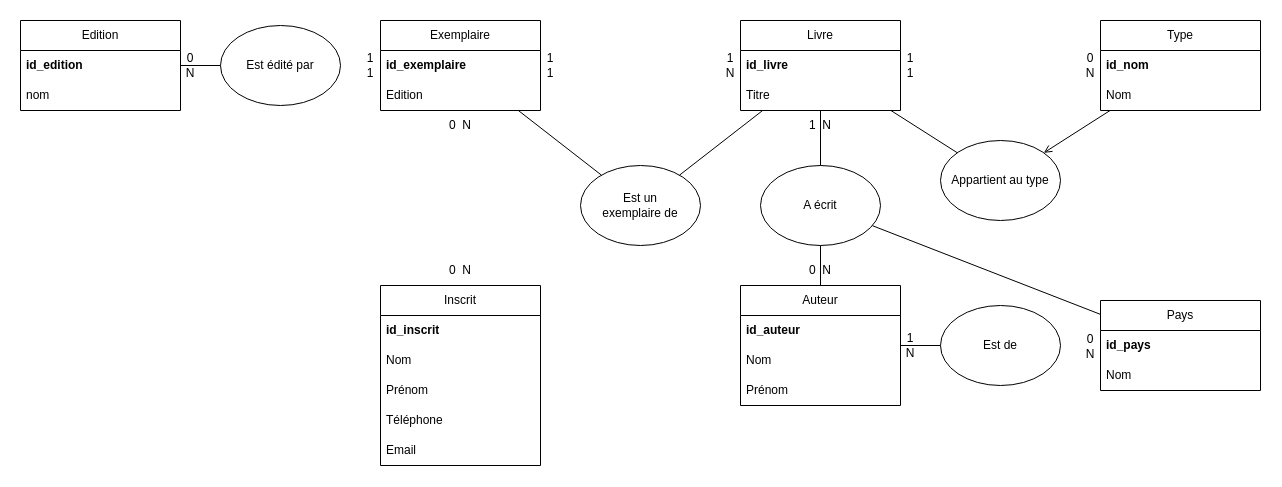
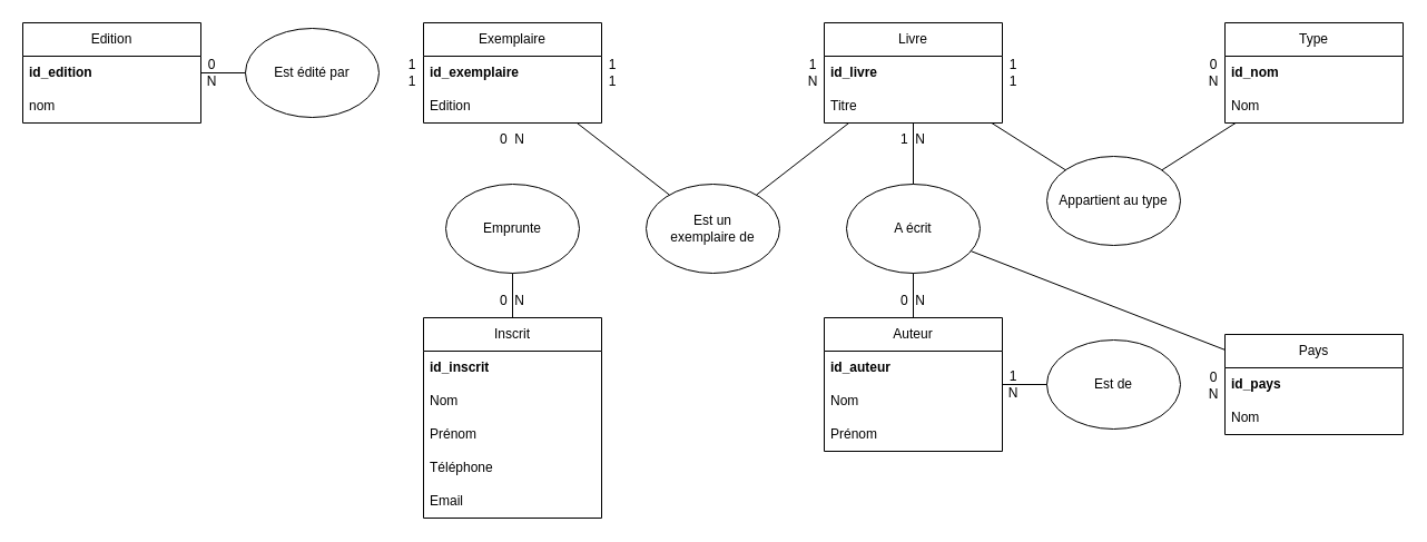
  <mxCell id="0" />
  <mxCell id="1" parent="0" />
  <mxCell id="2" value="Livre" style="swimlane;fontStyle=0;childLayout=stackLayout;horizontal=1;startSize=30;horizontalStack=0;resizeParent=1;resizeParentMax=0;resizeLast=0;collapsible=1;marginBottom=0;whiteSpace=wrap;html=1;" parent="1" vertex="1"><mxGeometry x="740" y="20" width="160" height="90" as="geometry" /></mxCell>
  <mxCell id="3" value="&lt;b&gt;id_livre&lt;/b&gt;" style="text;strokeColor=none;fillColor=none;align=left;verticalAlign=middle;spacingLeft=4;spacingRight=4;overflow=hidden;points=[[0,0.5],[1,0.5]];portConstraint=eastwest;rotatable=0;whiteSpace=wrap;html=1;" parent="2" vertex="1"><mxGeometry y="30" width="160" height="30" as="geometry" /></mxCell>
  <mxCell id="4" value="Titre" style="text;strokeColor=none;fillColor=none;align=left;verticalAlign=middle;spacingLeft=4;spacingRight=4;overflow=hidden;points=[[0,0.5],[1,0.5]];portConstraint=eastwest;rotatable=0;whiteSpace=wrap;html=1;" parent="2" vertex="1"><mxGeometry y="60" width="160" height="30" as="geometry" /></mxCell>
  <mxCell id="5" value="Inscrit" style="swimlane;fontStyle=0;childLayout=stackLayout;horizontal=1;startSize=30;horizontalStack=0;resizeParent=1;resizeParentMax=0;resizeLast=0;collapsible=1;marginBottom=0;whiteSpace=wrap;html=1;" parent="1" vertex="1"><mxGeometry x="380" y="285" width="160" height="180" as="geometry" /></mxCell>
  <mxCell id="6" value="&lt;b&gt;id_inscrit&lt;/b&gt;" style="text;strokeColor=none;fillColor=none;align=left;verticalAlign=middle;spacingLeft=4;spacingRight=4;overflow=hidden;points=[[0,0.5],[1,0.5]];portConstraint=eastwest;rotatable=0;whiteSpace=wrap;html=1;" parent="5" vertex="1"><mxGeometry y="30" width="160" height="30" as="geometry" /></mxCell>
  <mxCell id="7" value="Nom" style="text;strokeColor=none;fillColor=none;align=left;verticalAlign=middle;spacingLeft=4;spacingRight=4;overflow=hidden;points=[[0,0.5],[1,0.5]];portConstraint=eastwest;rotatable=0;whiteSpace=wrap;html=1;" parent="5" vertex="1"><mxGeometry y="60" width="160" height="30" as="geometry" /></mxCell>
  <mxCell id="8" value="Prénom" style="text;strokeColor=none;fillColor=none;align=left;verticalAlign=middle;spacingLeft=4;spacingRight=4;overflow=hidden;points=[[0,0.5],[1,0.5]];portConstraint=eastwest;rotatable=0;whiteSpace=wrap;html=1;" parent="5" vertex="1"><mxGeometry y="90" width="160" height="30" as="geometry" /></mxCell>
  <mxCell id="9" value="Téléphone" style="text;strokeColor=none;fillColor=none;align=left;verticalAlign=middle;spacingLeft=4;spacingRight=4;overflow=hidden;points=[[0,0.5],[1,0.5]];portConstraint=eastwest;rotatable=0;whiteSpace=wrap;html=1;" parent="5" vertex="1"><mxGeometry y="120" width="160" height="30" as="geometry" /></mxCell>
  <mxCell id="10" value="Email" style="text;strokeColor=none;fillColor=none;align=left;verticalAlign=middle;spacingLeft=4;spacingRight=4;overflow=hidden;points=[[0,0.5],[1,0.5]];portConstraint=eastwest;rotatable=0;whiteSpace=wrap;html=1;" parent="5" vertex="1"><mxGeometry y="150" width="160" height="30" as="geometry" /></mxCell>
  <mxCell id="11" value="Auteur" style="swimlane;fontStyle=0;childLayout=stackLayout;horizontal=1;startSize=30;horizontalStack=0;resizeParent=1;resizeParentMax=0;resizeLast=0;collapsible=1;marginBottom=0;whiteSpace=wrap;html=1;" parent="1" vertex="1"><mxGeometry x="740" y="285" width="160" height="120" as="geometry" /></mxCell>
  <mxCell id="12" value="&lt;b&gt;id_auteur&lt;/b&gt;" style="text;strokeColor=none;fillColor=none;align=left;verticalAlign=middle;spacingLeft=4;spacingRight=4;overflow=hidden;points=[[0,0.5],[1,0.5]];portConstraint=eastwest;rotatable=0;whiteSpace=wrap;html=1;" parent="11" vertex="1"><mxGeometry y="30" width="160" height="30" as="geometry" /></mxCell>
  <mxCell id="13" value="Nom" style="text;strokeColor=none;fillColor=none;align=left;verticalAlign=middle;spacingLeft=4;spacingRight=4;overflow=hidden;points=[[0,0.5],[1,0.5]];portConstraint=eastwest;rotatable=0;whiteSpace=wrap;html=1;" parent="11" vertex="1"><mxGeometry y="60" width="160" height="30" as="geometry" /></mxCell>
  <mxCell id="14" value="Prénom" style="text;strokeColor=none;fillColor=none;align=left;verticalAlign=middle;spacingLeft=4;spacingRight=4;overflow=hidden;points=[[0,0.5],[1,0.5]];portConstraint=eastwest;rotatable=0;whiteSpace=wrap;html=1;" parent="11" vertex="1"><mxGeometry y="90" width="160" height="30" as="geometry" /></mxCell>
  <mxCell id="15" value="Exemplaire" style="swimlane;fontStyle=0;childLayout=stackLayout;horizontal=1;startSize=30;horizontalStack=0;resizeParent=1;resizeParentMax=0;resizeLast=0;collapsible=1;marginBottom=0;whiteSpace=wrap;html=1;" parent="1" vertex="1"><mxGeometry x="380" y="20" width="160" height="90" as="geometry" /></mxCell>
  <mxCell id="16" value="&lt;b&gt;id_exemplaire&lt;/b&gt;" style="text;strokeColor=none;fillColor=none;align=left;verticalAlign=middle;spacingLeft=4;spacingRight=4;overflow=hidden;points=[[0,0.5],[1,0.5]];portConstraint=eastwest;rotatable=0;whiteSpace=wrap;html=1;" parent="15" vertex="1"><mxGeometry y="30" width="160" height="30" as="geometry" /></mxCell>
  <mxCell id="17" value="Edition" style="text;strokeColor=none;fillColor=none;align=left;verticalAlign=middle;spacingLeft=4;spacingRight=4;overflow=hidden;points=[[0,0.5],[1,0.5]];portConstraint=eastwest;rotatable=0;whiteSpace=wrap;html=1;" parent="15" vertex="1"><mxGeometry y="60" width="160" height="30" as="geometry" /></mxCell>
  <mxCell id="18" value="A écrit" style="ellipse;whiteSpace=wrap;html=1;" parent="1" vertex="1"><mxGeometry x="760" y="165" width="120" height="80" as="geometry" /></mxCell>
  <mxCell id="19" value="" style="endArrow=none;html=1;rounded=0;" parent="1" source="11" target="18" edge="1"><mxGeometry width="50" height="50" relative="1" as="geometry"><mxPoint x="770" y="255" as="sourcePoint" /><mxPoint x="830" y="195" as="targetPoint" /></mxGeometry></mxCell>
  <mxCell id="20" value="" style="endArrow=none;html=1;rounded=0;" parent="1" source="18" target="2" edge="1"><mxGeometry width="50" height="50" relative="1" as="geometry"><mxPoint x="770" y="255" as="sourcePoint" /><mxPoint x="820" y="205" as="targetPoint" /></mxGeometry></mxCell>
  <mxCell id="21" value="0&amp;nbsp; N" style="text;html=1;align=center;verticalAlign=middle;whiteSpace=wrap;rounded=0;" parent="1" vertex="1"><mxGeometry x="790" y="255" width="60" height="30" as="geometry" /></mxCell>
  <mxCell id="22" value="1&amp;nbsp; N" style="text;html=1;align=center;verticalAlign=middle;whiteSpace=wrap;rounded=0;" parent="1" vertex="1"><mxGeometry x="790" y="110" width="60" height="30" as="geometry" /></mxCell>
  <mxCell id="23" value="Est un&lt;div&gt;exemplaire de&lt;/div&gt;" style="ellipse;whiteSpace=wrap;html=1;" parent="1" vertex="1"><mxGeometry x="580" y="165" width="120" height="80" as="geometry" /></mxCell>
  <mxCell id="24" value="" style="endArrow=none;html=1;rounded=0;" parent="1" source="23" target="2" edge="1"><mxGeometry width="50" height="50" relative="1" as="geometry"><mxPoint x="570" y="135" as="sourcePoint" /><mxPoint x="620" y="85" as="targetPoint" /></mxGeometry></mxCell>
  <mxCell id="25" value="" style="endArrow=none;html=1;rounded=0;" parent="1" source="15" target="23" edge="1"><mxGeometry width="50" height="50" relative="1" as="geometry"><mxPoint x="555.568" y="74.891" as="sourcePoint" /><mxPoint x="660" y="72.895" as="targetPoint" /><Array as="points" /></mxGeometry></mxCell>
  <mxCell id="26" value="1&lt;br&gt;N" style="text;html=1;align=center;verticalAlign=middle;whiteSpace=wrap;rounded=0;" parent="1" vertex="1"><mxGeometry x="700" y="50" width="60" height="30" as="geometry" /></mxCell>
  <mxCell id="27" value="1&lt;div&gt;1&lt;/div&gt;" style="text;html=1;align=center;verticalAlign=middle;whiteSpace=wrap;rounded=0;" parent="1" vertex="1"><mxGeometry x="520" y="50" width="60" height="30" as="geometry" /></mxCell>
+ <mxCell id="28" value="Emprunte" style="ellipse;whiteSpace=wrap;html=1;" parent="1" vertex="1"><mxGeometry x="400" y="165" width="120" height="80" as="geometry" /></mxCell>
+ <mxCell id="29" value="" style="endArrow=none;html=1;rounded=0;" parent="1" source="28" target="5" edge="1"><mxGeometry width="50" height="50" relative="1" as="geometry"><mxPoint x="440" y="235" as="sourcePoint" /><mxPoint x="460" y="285" as="targetPoint" /></mxGeometry></mxCell>
  <mxCell id="30" value="0&amp;nbsp; N" style="text;html=1;align=center;verticalAlign=middle;whiteSpace=wrap;rounded=0;" parent="1" vertex="1"><mxGeometry x="430" y="255" width="60" height="30" as="geometry" /></mxCell>
  <mxCell id="31" value="0&amp;nbsp; N" style="text;html=1;align=center;verticalAlign=middle;whiteSpace=wrap;rounded=0;" parent="1" vertex="1"><mxGeometry x="430" y="110" width="60" height="30" as="geometry" /></mxCell>
  <mxCell id="32" value="Pays" style="swimlane;fontStyle=0;childLayout=stackLayout;horizontal=1;startSize=30;horizontalStack=0;resizeParent=1;resizeParentMax=0;resizeLast=0;collapsible=1;marginBottom=0;whiteSpace=wrap;html=1;" parent="1" vertex="1"><mxGeometry x="1100" y="300" width="160" height="90" as="geometry" /></mxCell>
  <mxCell id="33" value="&lt;b&gt;id_pays&lt;/b&gt;" style="text;strokeColor=none;fillColor=none;align=left;verticalAlign=middle;spacingLeft=4;spacingRight=4;overflow=hidden;points=[[0,0.5],[1,0.5]];portConstraint=eastwest;rotatable=0;whiteSpace=wrap;html=1;" parent="32" vertex="1"><mxGeometry y="30" width="160" height="30" as="geometry" /></mxCell>
  <mxCell id="34" value="Nom" style="text;strokeColor=none;fillColor=none;align=left;verticalAlign=middle;spacingLeft=4;spacingRight=4;overflow=hidden;points=[[0,0.5],[1,0.5]];portConstraint=eastwest;rotatable=0;whiteSpace=wrap;html=1;" parent="32" vertex="1"><mxGeometry y="60" width="160" height="30" as="geometry" /></mxCell>
  <mxCell id="35" value="Est de" style="ellipse;whiteSpace=wrap;html=1;" parent="1" vertex="1"><mxGeometry x="940" y="305" width="120" height="80" as="geometry" /></mxCell>
  <mxCell id="36" value="Type" style="swimlane;fontStyle=0;childLayout=stackLayout;horizontal=1;startSize=30;horizontalStack=0;resizeParent=1;resizeParentMax=0;resizeLast=0;collapsible=1;marginBottom=0;whiteSpace=wrap;html=1;" parent="1" vertex="1"><mxGeometry x="1100" y="20" width="160" height="90" as="geometry" /></mxCell>
  <mxCell id="37" value="&lt;b&gt;id_nom&lt;/b&gt;" style="text;strokeColor=none;fillColor=none;align=left;verticalAlign=middle;spacingLeft=4;spacingRight=4;overflow=hidden;points=[[0,0.5],[1,0.5]];portConstraint=eastwest;rotatable=0;whiteSpace=wrap;html=1;" parent="36" vertex="1"><mxGeometry y="30" width="160" height="30" as="geometry" /></mxCell>
  <mxCell id="38" value="Nom" style="text;strokeColor=none;fillColor=none;align=left;verticalAlign=middle;spacingLeft=4;spacingRight=4;overflow=hidden;points=[[0,0.5],[1,0.5]];portConstraint=eastwest;rotatable=0;whiteSpace=wrap;html=1;" parent="36" vertex="1"><mxGeometry y="60" width="160" height="30" as="geometry" /></mxCell>
  <mxCell id="39" value="Appartient au type" style="ellipse;whiteSpace=wrap;html=1;" parent="1" vertex="1"><mxGeometry x="940" y="140" width="120" height="80" as="geometry" /></mxCell>
  <mxCell id="40" value="" style="endArrow=none;html=1;rounded=0;" parent="1" source="39" target="2" edge="1"><mxGeometry width="50" height="50" relative="1" as="geometry"><mxPoint x="780" y="235" as="sourcePoint" /><mxPoint x="830" y="185" as="targetPoint" /></mxGeometry></mxCell>
- <mxCell id="41" value="" style="endArrow=open;html=1;rounded=0;" parent="1" source="36" target="39" edge="1"><mxGeometry width="50" height="50" relative="1" as="geometry"><mxPoint x="780" y="235" as="sourcePoint" /><mxPoint x="830" y="185" as="targetPoint" /></mxGeometry></mxCell>
+ <mxCell id="41" value="" style="endArrow=none;html=1;rounded=0;" parent="1" source="36" target="39" edge="1"><mxGeometry width="50" height="50" relative="1" as="geometry"><mxPoint x="780" y="235" as="sourcePoint" /><mxPoint x="830" y="185" as="targetPoint" /></mxGeometry></mxCell>
  <mxCell id="42" value="" style="endArrow=none;html=1;rounded=0;" parent="1" source="35" target="11" edge="1"><mxGeometry width="50" height="50" relative="1" as="geometry"><mxPoint x="780" y="235" as="sourcePoint" /><mxPoint x="830" y="185" as="targetPoint" /></mxGeometry></mxCell>
  <mxCell id="43" value="" style="endArrow=none;html=1;rounded=0;" parent="1" source="32" target="18" edge="1"><mxGeometry width="50" height="50" relative="1" as="geometry"><mxPoint x="780" y="235" as="sourcePoint" /><mxPoint x="830" y="185" as="targetPoint" /></mxGeometry></mxCell>
  <mxCell id="44" value="1&lt;br&gt;N" style="text;html=1;align=center;verticalAlign=middle;whiteSpace=wrap;rounded=0;" parent="1" vertex="1"><mxGeometry x="880" y="330" width="60" height="30" as="geometry" /></mxCell>
  <mxCell id="45" value="0&lt;br&gt;N" style="text;html=1;align=center;verticalAlign=middle;whiteSpace=wrap;rounded=0;" parent="1" vertex="1"><mxGeometry x="1060" y="331" width="60" height="30" as="geometry" /></mxCell>
  <mxCell id="46" value="1&lt;br&gt;1" style="text;html=1;align=center;verticalAlign=middle;whiteSpace=wrap;rounded=0;" parent="1" vertex="1"><mxGeometry x="880" y="50" width="60" height="30" as="geometry" /></mxCell>
  <mxCell id="47" value="0&lt;br&gt;N" style="text;html=1;align=center;verticalAlign=middle;whiteSpace=wrap;rounded=0;" parent="1" vertex="1"><mxGeometry x="1060" y="50" width="60" height="30" as="geometry" /></mxCell>
  <mxCell id="48" value="Edition" style="swimlane;fontStyle=0;childLayout=stackLayout;horizontal=1;startSize=30;horizontalStack=0;resizeParent=1;resizeParentMax=0;resizeLast=0;collapsible=1;marginBottom=0;whiteSpace=wrap;html=1;" vertex="1" parent="1"><mxGeometry x="20" y="20" width="160" height="90" as="geometry" /></mxCell>
  <mxCell id="49" value="&lt;b&gt;id_edition&lt;/b&gt;" style="text;strokeColor=none;fillColor=none;align=left;verticalAlign=middle;spacingLeft=4;spacingRight=4;overflow=hidden;points=[[0,0.5],[1,0.5]];portConstraint=eastwest;rotatable=0;whiteSpace=wrap;html=1;" vertex="1" parent="48"><mxGeometry y="30" width="160" height="30" as="geometry" /></mxCell>
  <mxCell id="50" value="nom" style="text;strokeColor=none;fillColor=none;align=left;verticalAlign=middle;spacingLeft=4;spacingRight=4;overflow=hidden;points=[[0,0.5],[1,0.5]];portConstraint=eastwest;rotatable=0;whiteSpace=wrap;html=1;" vertex="1" parent="48"><mxGeometry y="60" width="160" height="30" as="geometry" /></mxCell>
  <mxCell id="51" value="Est édité par" style="ellipse;whiteSpace=wrap;html=1;" vertex="1" parent="1"><mxGeometry y="25" width="120" height="80" as="geometry" x="220" /></mxCell>
  <mxCell id="52" value="" style="endArrow=none;html=1;rounded=0;" edge="1" parent="1" source="51" target="48"><mxGeometry width="50" height="50" relative="1" as="geometry"><mxPoint x="250" y="55" as="sourcePoint" /><mxPoint x="300" y="5" as="targetPoint" /></mxGeometry></mxCell>
  <mxCell id="53" value="1&lt;div&gt;1&lt;/div&gt;" style="text;html=1;align=center;verticalAlign=middle;whiteSpace=wrap;rounded=0;" vertex="1" parent="1"><mxGeometry x="340" y="50" width="60" height="30" as="geometry" /></mxCell>
  <mxCell id="54" value="0&lt;br&gt;N" style="text;html=1;align=center;verticalAlign=middle;whiteSpace=wrap;rounded=0;" vertex="1" parent="1"><mxGeometry x="160" y="50" width="60" height="30" as="geometry" /></mxCell>
